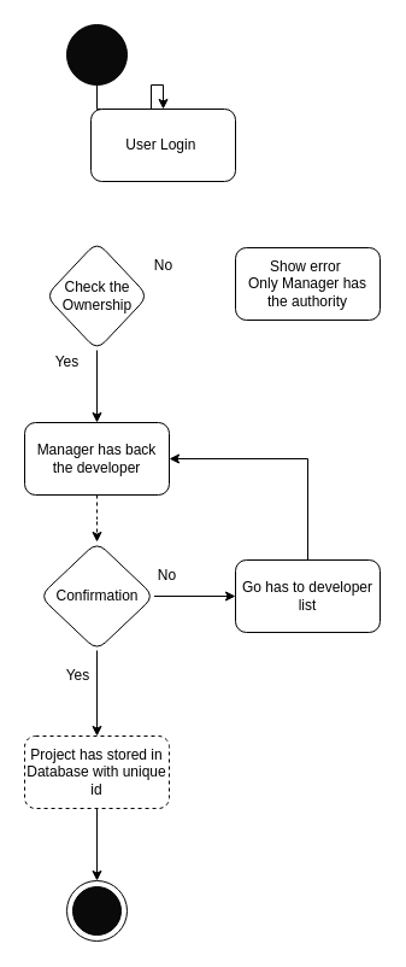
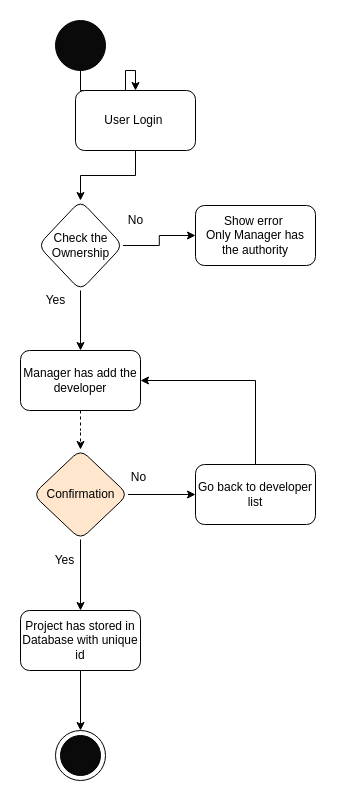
  <mxCell id="0" />
  <mxCell id="1" parent="0" />
  <mxCell id="2" style="edgeStyle=orthogonalEdgeStyle;rounded=0;orthogonalLoop=1;jettySize=auto;html=1;exitX=0.5;exitY=1;exitDx=0;exitDy=0;entryX=0.5;entryY=0;entryDx=0;entryDy=0;" edge="1" parent="1" source="3" target="5"><mxGeometry relative="1" as="geometry" /></mxCell>
  <mxCell id="3" value="" style="ellipse;whiteSpace=wrap;html=1;aspect=fixed;fillColor=#0A0A0A;" vertex="1" parent="1"><mxGeometry x="55" y="20" width="50" height="50" as="geometry" /></mxCell>
+ <mxCell id="4" value="" style="edgeStyle=orthogonalEdgeStyle;rounded=0;orthogonalLoop=1;jettySize=auto;html=1;" edge="1" parent="1" source="5" target="10"><mxGeometry relative="1" as="geometry" /></mxCell>
  <mxCell id="5" value="User Login&amp;nbsp;" style="rounded=1;whiteSpace=wrap;html=1;fillColor=#FFFFFF;" vertex="1" parent="1"><mxGeometry x="75" y="90" width="120" height="60" as="geometry" /></mxCell>
  <mxCell id="6" value="" style="ellipse;whiteSpace=wrap;html=1;aspect=fixed;fillColor=#FFFFFF;" vertex="1" parent="1"><mxGeometry x="55" y="730" width="50" height="50" as="geometry" /></mxCell>
  <mxCell id="7" value="" style="ellipse;whiteSpace=wrap;html=1;aspect=fixed;fillColor=#0A0A0A;" vertex="1" parent="1"><mxGeometry x="60" y="735" width="40" height="40" as="geometry" /></mxCell>
+ <mxCell id="8" value="" style="edgeStyle=orthogonalEdgeStyle;rounded=0;orthogonalLoop=1;jettySize=auto;html=1;" edge="1" parent="1" source="10" target="11"><mxGeometry relative="1" as="geometry" /></mxCell>
  <mxCell id="9" value="" style="edgeStyle=orthogonalEdgeStyle;rounded=0;orthogonalLoop=1;jettySize=auto;html=1;" edge="1" parent="1" source="10" target="15"><mxGeometry relative="1" as="geometry" /></mxCell>
  <mxCell id="10" value="Check the Ownership" style="rhombus;whiteSpace=wrap;html=1;fillColor=#FFFFFF;rounded=1;" vertex="1" parent="1"><mxGeometry x="37.5" y="200" width="85" height="90" as="geometry" /></mxCell>
  <mxCell id="11" value="Show error&amp;nbsp;&lt;br&gt;Only Manager has the authority" style="whiteSpace=wrap;html=1;fillColor=#FFFFFF;rounded=1;" vertex="1" parent="1"><mxGeometry x="195" y="205" width="120" height="60" as="geometry" /></mxCell>
  <mxCell id="12" value="No" style="text;html=1;align=center;verticalAlign=middle;resizable=0;points=[];autosize=1;strokeColor=none;fillColor=none;" vertex="1" parent="1"><mxGeometry x="120" y="210" width="30" height="20" as="geometry" /></mxCell>
  <mxCell id="13" value="Yes" style="text;html=1;align=center;verticalAlign=middle;resizable=0;points=[];autosize=1;strokeColor=none;fillColor=none;" vertex="1" parent="1"><mxGeometry x="35" y="290" width="40" height="20" as="geometry" /></mxCell>
  <mxCell id="14" value="" style="edgeStyle=orthogonalEdgeStyle;rounded=0;orthogonalLoop=1;jettySize=auto;html=1;dashed=1;" edge="1" parent="1" source="15" target="18"><mxGeometry relative="1" as="geometry" /></mxCell>
- <mxCell id="15" value="Manager has back the developer" style="whiteSpace=wrap;html=1;fillColor=#FFFFFF;rounded=1;" vertex="1" parent="1"><mxGeometry x="20" y="350" width="120" height="60" as="geometry" /></mxCell>
+ <mxCell id="15" value="Manager has add the developer" style="whiteSpace=wrap;html=1;fillColor=#FFFFFF;rounded=1;" vertex="1" parent="1"><mxGeometry x="20" y="350" width="120" height="60" as="geometry" /></mxCell>
  <mxCell id="16" value="" style="edgeStyle=orthogonalEdgeStyle;rounded=0;orthogonalLoop=1;jettySize=auto;html=1;" edge="1" parent="1" source="18" target="20"><mxGeometry relative="1" as="geometry" /></mxCell>
  <mxCell id="17" value="" style="edgeStyle=orthogonalEdgeStyle;rounded=0;orthogonalLoop=1;jettySize=auto;html=1;" edge="1" parent="1" source="18" target="23"><mxGeometry relative="1" as="geometry" /></mxCell>
- <mxCell id="18" value="Confirmation" style="rhombus;whiteSpace=wrap;html=1;fillColor=#FFFFFF;rounded=1;" vertex="1" parent="1"><mxGeometry x="32.5" y="449" width="95" height="90" as="geometry" /></mxCell>
+ <mxCell id="18" value="Confirmation" style="rhombus;whiteSpace=wrap;html=1;fillColor=#ffe6cc;rounded=1;" vertex="1" parent="1"><mxGeometry x="32.5" y="449" width="95" height="90" as="geometry" /></mxCell>
  <mxCell id="19" style="edgeStyle=orthogonalEdgeStyle;rounded=0;orthogonalLoop=1;jettySize=auto;html=1;exitX=0.5;exitY=0;exitDx=0;exitDy=0;entryX=1;entryY=0.5;entryDx=0;entryDy=0;" edge="1" parent="1" source="20" target="15"><mxGeometry relative="1" as="geometry" /></mxCell>
- <mxCell id="20" value="Go has to developer list" style="whiteSpace=wrap;html=1;fillColor=#FFFFFF;rounded=1;" vertex="1" parent="1"><mxGeometry x="195" y="464" width="120" height="60" as="geometry" /></mxCell>
+ <mxCell id="20" value="Go back to developer list" style="whiteSpace=wrap;html=1;fillColor=#FFFFFF;rounded=1;" vertex="1" parent="1"><mxGeometry x="195" y="464" width="120" height="60" as="geometry" /></mxCell>
  <mxCell id="21" value="No" style="text;html=1;align=center;verticalAlign=middle;resizable=0;points=[];autosize=1;strokeColor=none;fillColor=none;" vertex="1" parent="1"><mxGeometry x="123" y="467" width="30" height="20" as="geometry" /></mxCell>
  <mxCell id="22" style="edgeStyle=orthogonalEdgeStyle;rounded=0;orthogonalLoop=1;jettySize=auto;html=1;exitX=0.5;exitY=1;exitDx=0;exitDy=0;entryX=0.5;entryY=0;entryDx=0;entryDy=0;" edge="1" parent="1" source="23" target="6"><mxGeometry relative="1" as="geometry" /></mxCell>
- <mxCell id="23" value="Project has stored in Database with unique id" style="whiteSpace=wrap;html=1;fillColor=#FFFFFF;rounded=1;dashed=1;" vertex="1" parent="1"><mxGeometry x="20" y="610" width="120" height="60" as="geometry" /></mxCell>
+ <mxCell id="23" value="Project has stored in Database with unique id" style="whiteSpace=wrap;html=1;fillColor=#FFFFFF;rounded=1;" vertex="1" parent="1"><mxGeometry x="20" y="610" width="120" height="60" as="geometry" /></mxCell>
  <mxCell id="24" value="Yes" style="text;html=1;align=center;verticalAlign=middle;resizable=0;points=[];autosize=1;strokeColor=none;fillColor=none;" vertex="1" parent="1"><mxGeometry x="44" y="550" width="40" height="20" as="geometry" /></mxCell>
